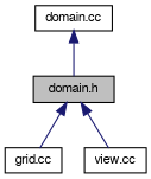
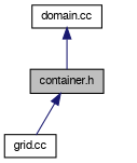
  digraph {
    node [color=black fillcolor=white fontname=FreeSans fontsize=10 shape=record style=filled]
    edge [color=midnightblue dir=back fontname=FreeSans fontsize=10 labelfontname=FreeSans labelfontsize=10 style=solid]
-   n1 [fillcolor=grey75 fontcolor=black height=0.2 label="domain.h" width=0.4]
+   n1 [fillcolor=grey75 fontcolor=black height=0.2 label="container.h" width=0.4]
    n2 [height=0.2 label="grid.cc" width=0.4]
-   n3 [height=0.2 label="view.cc" width=0.4]
    n4 [height=0.2 label="domain.cc" width=0.4]
    n1 -> n2
-   n1 -> n3
    n4 -> n1
  }
